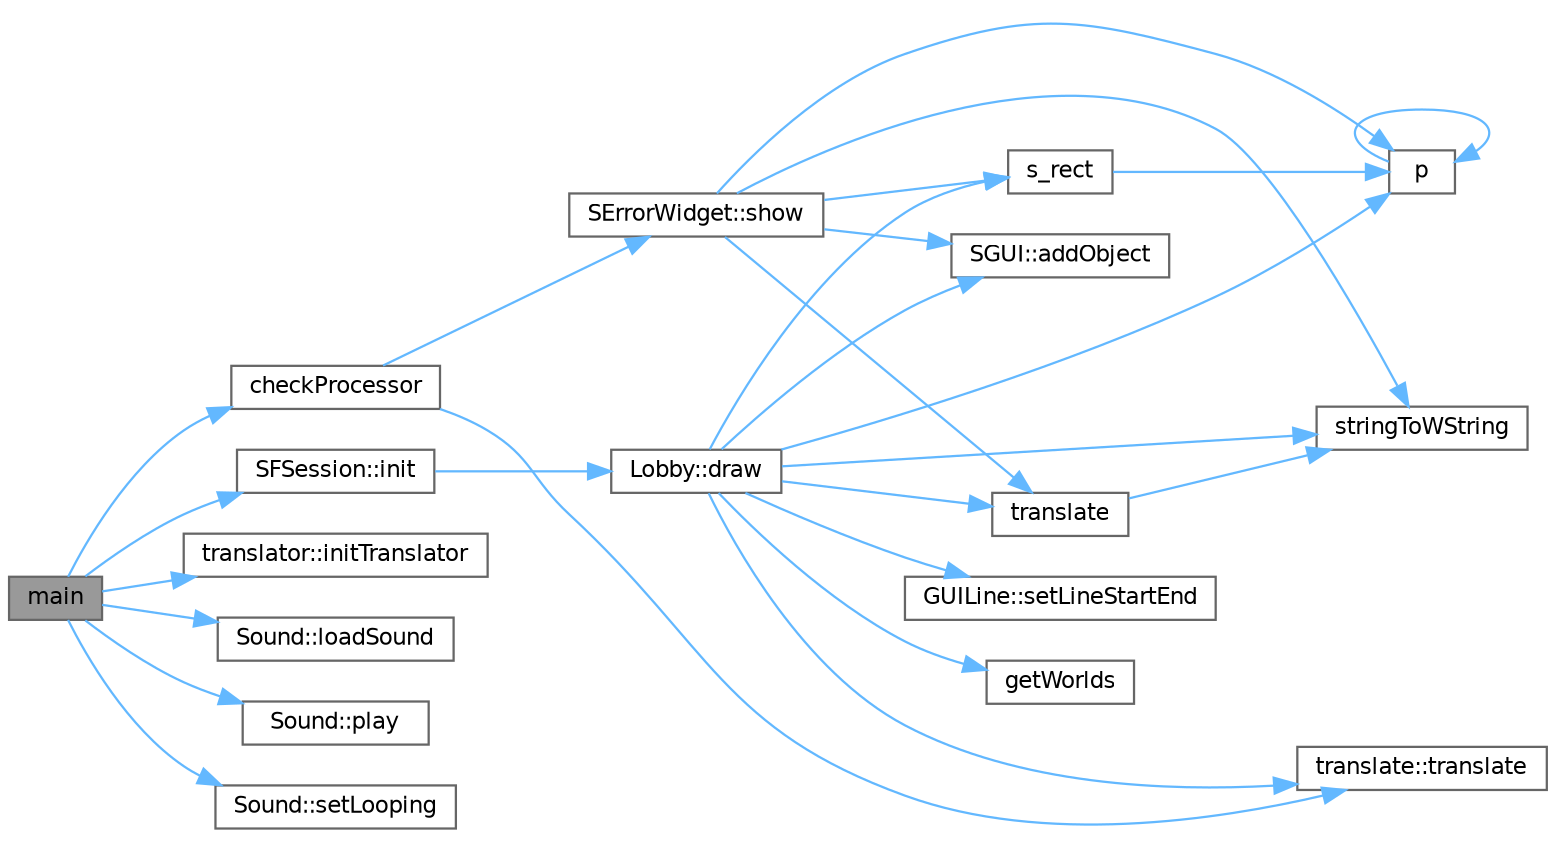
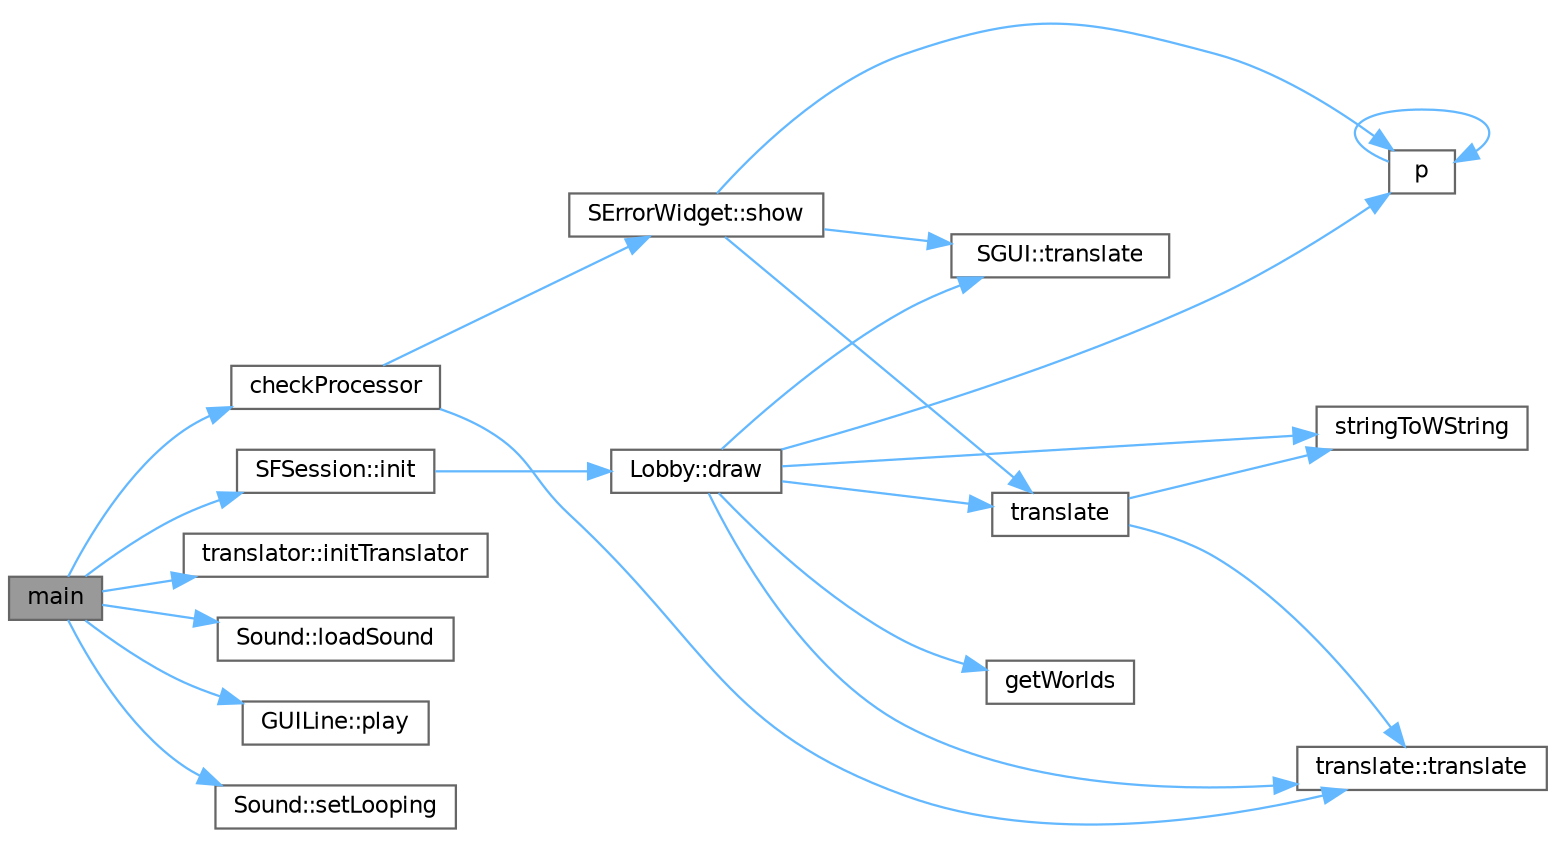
  digraph {
    rankdir=LR
    node [color=grey40 fillcolor=white fontname=Helvetica fontsize=10 shape=box style=filled]
    edge [color=steelblue1 fontname=Helvetica fontsize=10 labelfontname=Helvetica labelfontsize=10 style=solid]
    n1 [color=gray40 fillcolor=grey60 fontcolor=black height=0.2 label=main width=0.4]
    n2 [height=0.2 label=checkProcessor width=0.4]
    n3 [height=0.2 label="SFSession::init" width=0.4]
    n4 [height=0.2 label="translator::initTranslator" width=0.4]
    n5 [height=0.2 label="Sound::loadSound" width=0.4]
-   n6 [height=0.2 label="Sound::play" width=0.4]
+   n6 [height=0.2 label="GUILine::play" width=0.4]
    n7 [height=0.2 label="Sound::setLooping" width=0.4]
    n8 [height=0.2 label="SErrorWidget::show" width=0.4]
    n9 [height=0.2 label="translate::translate" width=0.4]
    n10 [height=0.2 label="Lobby::draw" width=0.4]
-   n11 [height=0.2 label="SGUI::addObject" width=0.4]
+   n11 [height=0.2 label="SGUI::translate" width=0.4]
    n12 [height=0.2 label=p width=0.4]
-   n13 [height=0.2 label=s_rect width=0.4]
    n14 [height=0.2 label=stringToWString width=0.4]
    n15 [height=0.2 label=translate width=0.4]
    n16 [height=0.2 label=getWorlds width=0.4]
-   n17 [height=0.2 label="GUILine::setLineStartEnd" width=0.4]
    n1 -> n2
    n1 -> n3
    n1 -> n4
    n1 -> n5
    n1 -> n6
    n1 -> n7
    n2 -> n8
    n2 -> n9
    n3 -> n10
    n8 -> n11
    n8 -> n12
-   n8 -> n13
-   n8 -> n14
    n8 -> n15
    n10 -> n9
    n10 -> n11
    n10 -> n12
-   n10 -> n13
    n10 -> n14
    n10 -> n15
    n10 -> n16
-   n10 -> n17
    n12 -> n12
-   n13 -> n12
+   n15 -> n9
    n15 -> n14
  }
